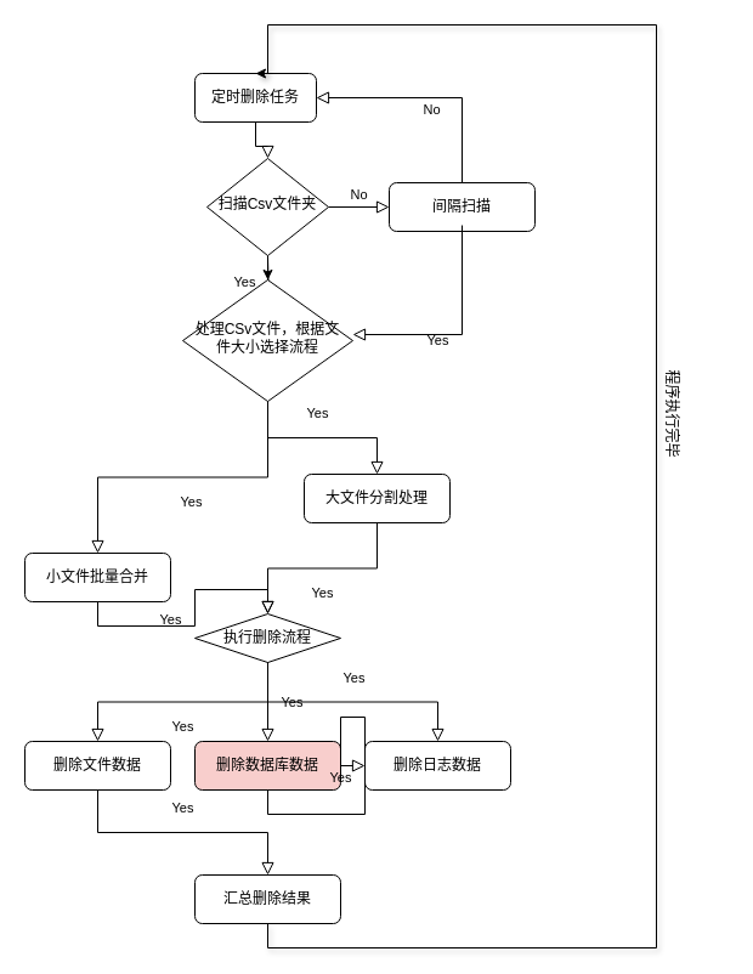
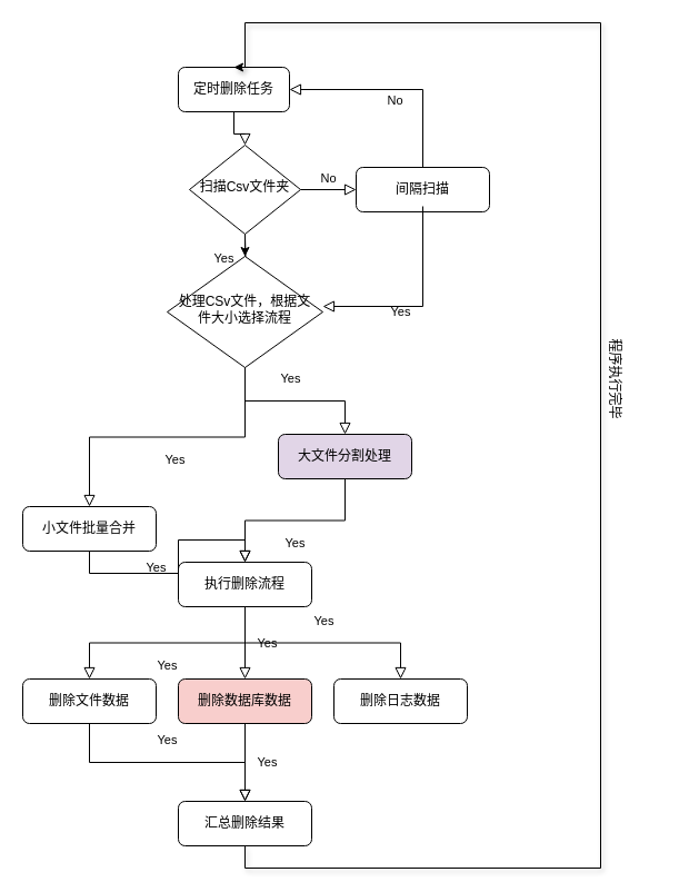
  <mxCell id="0" />
  <mxCell id="1" parent="0" />
  <mxCell id="2" value="" style="rounded=0;html=1;jettySize=auto;orthogonalLoop=1;fontSize=11;endArrow=block;endFill=0;endSize=8;strokeWidth=1;shadow=0;labelBackgroundColor=none;edgeStyle=orthogonalEdgeStyle;" parent="1" source="3" target="7" edge="1"><mxGeometry relative="1" as="geometry" /></mxCell>
  <mxCell id="3" value="定时删除任务" style="rounded=1;whiteSpace=wrap;html=1;fontSize=12;glass=0;strokeWidth=1;shadow=0;" parent="1" vertex="1"><mxGeometry x="160" y="60" width="100" height="40" as="geometry" /></mxCell>
  <mxCell id="4" value="Yes" style="rounded=0;html=1;jettySize=auto;orthogonalLoop=1;fontSize=11;endArrow=block;endFill=0;endSize=8;strokeWidth=1;shadow=0;labelBackgroundColor=none;edgeStyle=orthogonalEdgeStyle;" parent="1" edge="1"><mxGeometry y="20" relative="1" as="geometry"><mxPoint as="offset" /><mxPoint x="220" y="211" as="sourcePoint" /><mxPoint x="220" y="251" as="targetPoint" /></mxGeometry></mxCell>
  <mxCell id="5" value="No" style="edgeStyle=orthogonalEdgeStyle;rounded=0;html=1;jettySize=auto;orthogonalLoop=1;fontSize=11;endArrow=block;endFill=0;endSize=8;strokeWidth=1;shadow=0;labelBackgroundColor=none;" parent="1" source="7" target="8" edge="1"><mxGeometry y="10" relative="1" as="geometry"><mxPoint as="offset" /></mxGeometry></mxCell>
  <mxCell id="6" value="" style="edgeStyle=orthogonalEdgeStyle;rounded=0;orthogonalLoop=1;jettySize=auto;html=1;" edge="1" parent="1" source="7" target="9"><mxGeometry relative="1" as="geometry" /></mxCell>
  <mxCell id="7" value="扫描Csv文件夹" style="rhombus;whiteSpace=wrap;html=1;shadow=0;fontFamily=Helvetica;fontSize=12;align=center;strokeWidth=1;spacing=6;spacingTop=-4;" parent="1" vertex="1"><mxGeometry x="170" y="130" width="100" height="80" as="geometry" /></mxCell>
  <mxCell id="8" value="间隔扫描" style="rounded=1;whiteSpace=wrap;html=1;fontSize=12;glass=0;strokeWidth=1;shadow=0;" parent="1" vertex="1"><mxGeometry x="320" y="150" width="120" height="40" as="geometry" /></mxCell>
  <mxCell id="9" value="处理CSv文件，根据文件大小选择流程" style="rhombus;whiteSpace=wrap;html=1;shadow=0;fontFamily=Helvetica;fontSize=12;align=center;strokeWidth=1;spacing=6;spacingTop=-4;" parent="1" vertex="1"><mxGeometry x="150" y="230" width="140" height="100" as="geometry" /></mxCell>
  <mxCell id="10" value="小文件批量合并" style="rounded=1;whiteSpace=wrap;html=1;fontSize=12;glass=0;strokeWidth=1;shadow=0;" parent="1" vertex="1"><mxGeometry x="20" y="455" width="120" height="40" as="geometry" /></mxCell>
  <mxCell id="11" value="Yes" style="rounded=0;html=1;jettySize=auto;orthogonalLoop=1;fontSize=11;endArrow=block;endFill=0;endSize=8;strokeWidth=1;shadow=0;labelBackgroundColor=none;edgeStyle=orthogonalEdgeStyle;entryX=1;entryY=0.5;entryDx=0;entryDy=0;" edge="1" parent="1"><mxGeometry x="0.222" y="5" relative="1" as="geometry"><mxPoint as="offset" /><mxPoint x="380" y="185" as="sourcePoint" /><mxPoint x="290" y="275" as="targetPoint" /><Array as="points"><mxPoint x="380" y="275" /></Array></mxGeometry></mxCell>
  <mxCell id="12" value="No" style="edgeStyle=orthogonalEdgeStyle;rounded=0;html=1;jettySize=auto;orthogonalLoop=1;fontSize=11;endArrow=block;endFill=0;endSize=8;strokeWidth=1;shadow=0;labelBackgroundColor=none;entryX=1;entryY=0.5;entryDx=0;entryDy=0;exitX=0.5;exitY=0;exitDx=0;exitDy=0;" edge="1" parent="1" source="8" target="3"><mxGeometry y="10" relative="1" as="geometry"><mxPoint as="offset" /><mxPoint x="364" y="140" as="sourcePoint" /><mxPoint x="414" y="140" as="targetPoint" /></mxGeometry></mxCell>
- <mxCell id="13" value="大文件分割处理" style="rounded=1;whiteSpace=wrap;html=1;fontSize=12;glass=0;strokeWidth=1;shadow=0;" vertex="1" parent="1"><mxGeometry x="250" y="390" width="120" height="40" as="geometry" /></mxCell>
+ <mxCell id="13" value="大文件分割处理" style="rounded=1;whiteSpace=wrap;html=1;fontSize=12;glass=0;strokeWidth=1;shadow=0;fillColor=#e1d5e7;" vertex="1" parent="1"><mxGeometry x="250" y="390" width="120" height="40" as="geometry" /></mxCell>
  <mxCell id="14" value="Yes" style="rounded=0;html=1;jettySize=auto;orthogonalLoop=1;fontSize=11;endArrow=block;endFill=0;endSize=8;strokeWidth=1;shadow=0;labelBackgroundColor=none;edgeStyle=orthogonalEdgeStyle;entryX=0.5;entryY=0;entryDx=0;entryDy=0;exitX=0.5;exitY=1;exitDx=0;exitDy=0;" edge="1" parent="1" source="9" target="10"><mxGeometry x="-0.05" y="20" relative="1" as="geometry"><mxPoint as="offset" /><mxPoint x="210" y="331" as="sourcePoint" /><mxPoint x="230" y="371" as="targetPoint" /></mxGeometry></mxCell>
  <mxCell id="15" value="Yes" style="rounded=0;html=1;jettySize=auto;orthogonalLoop=1;fontSize=11;endArrow=block;endFill=0;endSize=8;strokeWidth=1;shadow=0;labelBackgroundColor=none;edgeStyle=orthogonalEdgeStyle;exitX=0.5;exitY=1;exitDx=0;exitDy=0;" edge="1" parent="1" source="9" target="13"><mxGeometry x="-0.05" y="20" relative="1" as="geometry"><mxPoint as="offset" /><mxPoint x="230" y="340" as="sourcePoint" /><mxPoint x="140" y="400" as="targetPoint" /></mxGeometry></mxCell>
- <mxCell id="16" value="执行删除流程" style="rhombus;whiteSpace=wrap;html=1;fontSize=12;glass=0;strokeWidth=1;shadow=0;" vertex="1" parent="1"><mxGeometry x="160" y="505" width="120" height="40" as="geometry" /></mxCell>
+ <mxCell id="16" value="执行删除流程" style="rounded=1;whiteSpace=wrap;html=1;fontSize=12;glass=0;strokeWidth=1;shadow=0;" vertex="1" parent="1"><mxGeometry x="160" y="505" width="120" height="40" as="geometry" /></mxCell>
  <mxCell id="17" value="Yes" style="rounded=0;html=1;jettySize=auto;orthogonalLoop=1;fontSize=11;endArrow=block;endFill=0;endSize=8;strokeWidth=1;shadow=0;labelBackgroundColor=none;edgeStyle=orthogonalEdgeStyle;exitX=0.5;exitY=1;exitDx=0;exitDy=0;entryX=0.5;entryY=0;entryDx=0;entryDy=0;" edge="1" parent="1" source="10" target="16"><mxGeometry y="20" relative="1" as="geometry"><mxPoint as="offset" /><mxPoint x="188" y="448" as="sourcePoint" /><mxPoint x="188" y="488" as="targetPoint" /></mxGeometry></mxCell>
  <mxCell id="18" value="Yes" style="rounded=0;html=1;jettySize=auto;orthogonalLoop=1;fontSize=11;endArrow=block;endFill=0;endSize=8;strokeWidth=1;shadow=0;labelBackgroundColor=none;edgeStyle=orthogonalEdgeStyle;exitX=0.5;exitY=1;exitDx=0;exitDy=0;" edge="1" parent="1" source="13" target="16"><mxGeometry y="20" relative="1" as="geometry"><mxPoint as="offset" /><mxPoint x="240" y="440" as="sourcePoint" /><mxPoint x="240" y="480" as="targetPoint" /></mxGeometry></mxCell>
  <mxCell id="19" value="删除文件数据" style="rounded=1;whiteSpace=wrap;html=1;fontSize=12;glass=0;strokeWidth=1;shadow=0;" vertex="1" parent="1"><mxGeometry x="20" y="610" width="120" height="40" as="geometry" /></mxCell>
  <mxCell id="20" value="删除数据库数据" style="rounded=1;whiteSpace=wrap;html=1;fontSize=12;glass=0;strokeWidth=1;shadow=0;fillColor=#f8cecc;" vertex="1" parent="1"><mxGeometry x="160" y="610" width="120" height="40" as="geometry" /></mxCell>
  <mxCell id="21" value="删除日志数据" style="rounded=1;whiteSpace=wrap;html=1;fontSize=12;glass=0;strokeWidth=1;shadow=0;" vertex="1" parent="1"><mxGeometry x="300" y="610" width="120" height="40" as="geometry" /></mxCell>
  <mxCell id="22" value="Yes" style="rounded=0;html=1;jettySize=auto;orthogonalLoop=1;fontSize=11;endArrow=block;endFill=0;endSize=8;strokeWidth=1;shadow=0;labelBackgroundColor=none;edgeStyle=orthogonalEdgeStyle;exitX=0.5;exitY=1;exitDx=0;exitDy=0;entryX=0.5;entryY=0;entryDx=0;entryDy=0;" edge="1" parent="1" source="16" target="19"><mxGeometry y="20" relative="1" as="geometry"><mxPoint as="offset" /><mxPoint x="230" y="559" as="sourcePoint" /><mxPoint x="230" y="599" as="targetPoint" /></mxGeometry></mxCell>
  <mxCell id="23" value="Yes" style="rounded=0;html=1;jettySize=auto;orthogonalLoop=1;fontSize=11;endArrow=block;endFill=0;endSize=8;strokeWidth=1;shadow=0;labelBackgroundColor=none;edgeStyle=orthogonalEdgeStyle;exitX=0.5;exitY=1;exitDx=0;exitDy=0;entryX=0.5;entryY=0;entryDx=0;entryDy=0;" edge="1" parent="1" source="16" target="20"><mxGeometry y="20" relative="1" as="geometry"><mxPoint as="offset" /><mxPoint x="240" y="569" as="sourcePoint" /><mxPoint x="240" y="609" as="targetPoint" /></mxGeometry></mxCell>
  <mxCell id="24" value="Yes" style="rounded=0;html=1;jettySize=auto;orthogonalLoop=1;fontSize=11;endArrow=block;endFill=0;endSize=8;strokeWidth=1;shadow=0;labelBackgroundColor=none;edgeStyle=orthogonalEdgeStyle;exitX=0.5;exitY=1;exitDx=0;exitDy=0;entryX=0.5;entryY=0;entryDx=0;entryDy=0;" edge="1" parent="1" source="16" target="21"><mxGeometry y="20" relative="1" as="geometry"><mxPoint as="offset" /><mxPoint x="250" y="579" as="sourcePoint" /><mxPoint x="250" y="619" as="targetPoint" /></mxGeometry></mxCell>
  <mxCell id="25" style="edgeStyle=orthogonalEdgeStyle;rounded=0;orthogonalLoop=1;jettySize=auto;html=1;entryX=0.5;entryY=0;entryDx=0;entryDy=0;strokeWidth=1;shadow=1;sketch=0;" edge="1" parent="1" source="26" target="3"><mxGeometry relative="1" as="geometry"><Array as="points"><mxPoint x="220" y="780" /><mxPoint x="540" y="780" /><mxPoint x="540" y="20" /><mxPoint x="220" y="20" /></Array></mxGeometry></mxCell>
  <mxCell id="26" value="汇总删除结果" style="rounded=1;whiteSpace=wrap;html=1;fontSize=12;glass=0;strokeWidth=1;shadow=0;" vertex="1" parent="1"><mxGeometry x="160" y="720" width="120" height="40" as="geometry" /></mxCell>
  <mxCell id="27" value="Yes" style="rounded=0;html=1;jettySize=auto;orthogonalLoop=1;fontSize=11;endArrow=block;endFill=0;endSize=8;strokeWidth=1;shadow=0;labelBackgroundColor=none;edgeStyle=orthogonalEdgeStyle;exitX=0.5;exitY=1;exitDx=0;exitDy=0;entryX=0.5;entryY=0;entryDx=0;entryDy=0;" edge="1" parent="1" source="19" target="26"><mxGeometry y="20" relative="1" as="geometry"><mxPoint as="offset" /><mxPoint x="474" y="703" as="sourcePoint" /><mxPoint x="474" y="743" as="targetPoint" /></mxGeometry></mxCell>
- <mxCell id="28" value="Yes" style="rounded=0;html=1;jettySize=auto;orthogonalLoop=1;fontSize=11;endArrow=block;endFill=0;endSize=8;strokeWidth=1;shadow=0;labelBackgroundColor=none;edgeStyle=orthogonalEdgeStyle;exitX=0.5;exitY=1;exitDx=0;exitDy=0;" edge="1" parent="1" source="20" target="21"><mxGeometry y="20" relative="1" as="geometry"><mxPoint as="offset" /><mxPoint x="484" y="713" as="sourcePoint" /><mxPoint x="484" y="753" as="targetPoint" /></mxGeometry></mxCell>
+ <mxCell id="28" value="Yes" style="rounded=0;html=1;jettySize=auto;orthogonalLoop=1;fontSize=11;endArrow=block;endFill=0;endSize=8;strokeWidth=1;shadow=0;labelBackgroundColor=none;edgeStyle=orthogonalEdgeStyle;exitX=0.5;exitY=1;exitDx=0;exitDy=0;" edge="1" parent="1" source="20" target="26"><mxGeometry y="20" relative="1" as="geometry"><mxPoint as="offset" /><mxPoint x="484" y="713" as="sourcePoint" /><mxPoint x="484" y="753" as="targetPoint" /></mxGeometry></mxCell>
  <mxCell id="29" value="程序执行完毕" style="text;html=1;align=center;verticalAlign=middle;resizable=0;points=[];autosize=1;strokeColor=none;fillColor=none;rotation=90;" vertex="1" parent="1"><mxGeometry x="508" y="330" width="90" height="20" as="geometry" /></mxCell>
